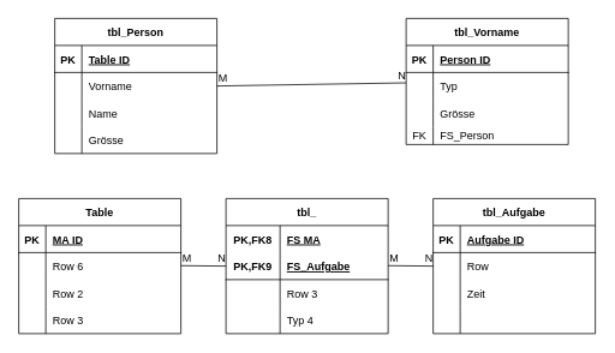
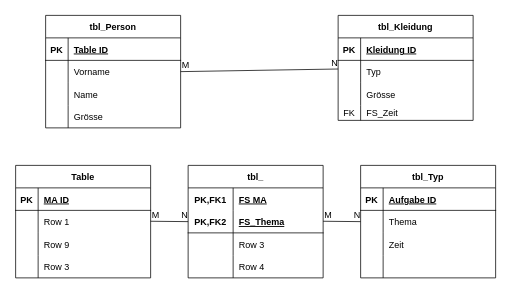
  <mxCell id="0" />
  <mxCell id="1" parent="0" />
  <mxCell id="2" value="tbl_Person" style="shape=table;startSize=30;container=1;collapsible=1;childLayout=tableLayout;fixedRows=1;rowLines=0;fontStyle=1;align=center;resizeLast=1;" vertex="1" parent="1"><mxGeometry x="60" y="20" width="180" height="150" as="geometry" /></mxCell>
  <mxCell id="3" value="" style="shape=tableRow;horizontal=0;startSize=0;swimlaneHead=0;swimlaneBody=0;fillColor=none;collapsible=0;dropTarget=0;points=[[0,0.5],[1,0.5]];portConstraint=eastwest;top=0;left=0;right=0;bottom=1;" vertex="1" parent="2"><mxGeometry y="30" width="180" height="30" as="geometry" /></mxCell>
  <mxCell id="4" value="PK" style="shape=partialRectangle;connectable=0;fillColor=none;top=0;left=0;bottom=0;right=0;fontStyle=1;overflow=hidden;" vertex="1" parent="3"><mxGeometry width="30" height="30" as="geometry"><mxRectangle width="30" height="30" as="alternateBounds" /></mxGeometry></mxCell>
  <mxCell id="5" value="Table ID" style="shape=partialRectangle;connectable=0;fillColor=none;top=0;left=0;bottom=0;right=0;align=left;spacingLeft=6;fontStyle=5;overflow=hidden;" vertex="1" parent="3"><mxGeometry x="30" width="150" height="30" as="geometry"><mxRectangle width="150" height="30" as="alternateBounds" /></mxGeometry></mxCell>
  <mxCell id="6" value="" style="shape=tableRow;horizontal=0;startSize=0;swimlaneHead=0;swimlaneBody=0;fillColor=none;collapsible=0;dropTarget=0;points=[[0,0.5],[1,0.5]];portConstraint=eastwest;top=0;left=0;right=0;bottom=0;" vertex="1" parent="2"><mxGeometry y="60" width="180" height="30" as="geometry" /></mxCell>
  <mxCell id="7" value="" style="shape=partialRectangle;connectable=0;fillColor=none;top=0;left=0;bottom=0;right=0;editable=1;overflow=hidden;" vertex="1" parent="6"><mxGeometry width="30" height="30" as="geometry"><mxRectangle width="30" height="30" as="alternateBounds" /></mxGeometry></mxCell>
  <mxCell id="8" value="Vorname" style="shape=partialRectangle;connectable=0;fillColor=none;top=0;left=0;bottom=0;right=0;align=left;spacingLeft=6;overflow=hidden;" vertex="1" parent="6"><mxGeometry x="30" width="150" height="30" as="geometry"><mxRectangle width="150" height="30" as="alternateBounds" /></mxGeometry></mxCell>
  <mxCell id="9" value="" style="shape=tableRow;horizontal=0;startSize=0;swimlaneHead=0;swimlaneBody=0;fillColor=none;collapsible=0;dropTarget=0;points=[[0,0.5],[1,0.5]];portConstraint=eastwest;top=0;left=0;right=0;bottom=0;" vertex="1" parent="2"><mxGeometry y="90" width="180" height="30" as="geometry" /></mxCell>
  <mxCell id="10" value="" style="shape=partialRectangle;connectable=0;fillColor=none;top=0;left=0;bottom=0;right=0;editable=1;overflow=hidden;" vertex="1" parent="9"><mxGeometry width="30" height="30" as="geometry"><mxRectangle width="30" height="30" as="alternateBounds" /></mxGeometry></mxCell>
  <mxCell id="11" value="Name" style="shape=partialRectangle;connectable=0;fillColor=none;top=0;left=0;bottom=0;right=0;align=left;spacingLeft=6;overflow=hidden;" vertex="1" parent="9"><mxGeometry x="30" width="150" height="30" as="geometry"><mxRectangle width="150" height="30" as="alternateBounds" /></mxGeometry></mxCell>
  <mxCell id="12" value="" style="shape=tableRow;horizontal=0;startSize=0;swimlaneHead=0;swimlaneBody=0;fillColor=none;collapsible=0;dropTarget=0;points=[[0,0.5],[1,0.5]];portConstraint=eastwest;top=0;left=0;right=0;bottom=0;" vertex="1" parent="2"><mxGeometry y="120" width="180" height="30" as="geometry" /></mxCell>
  <mxCell id="13" value="" style="shape=partialRectangle;connectable=0;fillColor=none;top=0;left=0;bottom=0;right=0;editable=1;overflow=hidden;" vertex="1" parent="12"><mxGeometry width="30" height="30" as="geometry"><mxRectangle width="30" height="30" as="alternateBounds" /></mxGeometry></mxCell>
  <mxCell id="14" value="Grösse" style="shape=partialRectangle;connectable=0;fillColor=none;top=0;left=0;bottom=0;right=0;align=left;spacingLeft=6;overflow=hidden;" vertex="1" parent="12"><mxGeometry x="30" width="150" height="30" as="geometry"><mxRectangle width="150" height="30" as="alternateBounds" /></mxGeometry></mxCell>
  <mxCell id="15" value="" style="endArrow=none;html=1;rounded=0;exitX=1;exitY=0.5;exitDx=0;exitDy=0;" edge="1" parent="1" source="6" target="18"><mxGeometry relative="1" as="geometry"><mxPoint x="360" y="70" as="sourcePoint" /><mxPoint x="520" y="70" as="targetPoint" /><Array as="points" /></mxGeometry></mxCell>
  <mxCell id="16" value="M" style="resizable=0;html=1;align=left;verticalAlign=bottom;" connectable="0" vertex="1" parent="15"><mxGeometry x="-1" relative="1" as="geometry" /></mxCell>
  <mxCell id="17" value="N" style="resizable=0;html=1;align=right;verticalAlign=bottom;" connectable="0" vertex="1" parent="15"><mxGeometry x="1" relative="1" as="geometry" /></mxCell>
- <mxCell id="18" value="tbl_Vorname" style="shape=table;startSize=30;container=1;collapsible=1;childLayout=tableLayout;fixedRows=1;rowLines=0;fontStyle=1;align=center;resizeLast=1;" vertex="1" parent="1"><mxGeometry x="450" y="20" width="180" height="140" as="geometry" /></mxCell>
+ <mxCell id="18" value="tbl_Kleidung" style="shape=table;startSize=30;container=1;collapsible=1;childLayout=tableLayout;fixedRows=1;rowLines=0;fontStyle=1;align=center;resizeLast=1;" vertex="1" parent="1"><mxGeometry x="450" y="20" width="180" height="140" as="geometry" /></mxCell>
  <mxCell id="19" value="" style="shape=tableRow;horizontal=0;startSize=0;swimlaneHead=0;swimlaneBody=0;fillColor=none;collapsible=0;dropTarget=0;points=[[0,0.5],[1,0.5]];portConstraint=eastwest;top=0;left=0;right=0;bottom=1;" vertex="1" parent="18"><mxGeometry y="30" width="180" height="30" as="geometry" /></mxCell>
  <mxCell id="20" value="PK" style="shape=partialRectangle;connectable=0;fillColor=none;top=0;left=0;bottom=0;right=0;fontStyle=1;overflow=hidden;" vertex="1" parent="19"><mxGeometry width="30" height="30" as="geometry"><mxRectangle width="30" height="30" as="alternateBounds" /></mxGeometry></mxCell>
- <mxCell id="21" value="Person ID" style="shape=partialRectangle;connectable=0;fillColor=none;top=0;left=0;bottom=0;right=0;align=left;spacingLeft=6;fontStyle=5;overflow=hidden;" vertex="1" parent="19"><mxGeometry x="30" width="150" height="30" as="geometry"><mxRectangle width="150" height="30" as="alternateBounds" /></mxGeometry></mxCell>
+ <mxCell id="21" value="Kleidung ID" style="shape=partialRectangle;connectable=0;fillColor=none;top=0;left=0;bottom=0;right=0;align=left;spacingLeft=6;fontStyle=5;overflow=hidden;" vertex="1" parent="19"><mxGeometry x="30" width="150" height="30" as="geometry"><mxRectangle width="150" height="30" as="alternateBounds" /></mxGeometry></mxCell>
  <mxCell id="22" value="" style="shape=tableRow;horizontal=0;startSize=0;swimlaneHead=0;swimlaneBody=0;fillColor=none;collapsible=0;dropTarget=0;points=[[0,0.5],[1,0.5]];portConstraint=eastwest;top=0;left=0;right=0;bottom=0;" vertex="1" parent="18"><mxGeometry y="60" width="180" height="30" as="geometry" /></mxCell>
  <mxCell id="23" value="" style="shape=partialRectangle;connectable=0;fillColor=none;top=0;left=0;bottom=0;right=0;editable=1;overflow=hidden;" vertex="1" parent="22"><mxGeometry width="30" height="30" as="geometry"><mxRectangle width="30" height="30" as="alternateBounds" /></mxGeometry></mxCell>
  <mxCell id="24" value="Typ" style="shape=partialRectangle;connectable=0;fillColor=none;top=0;left=0;bottom=0;right=0;align=left;spacingLeft=6;overflow=hidden;" vertex="1" parent="22"><mxGeometry x="30" width="150" height="30" as="geometry"><mxRectangle width="150" height="30" as="alternateBounds" /></mxGeometry></mxCell>
  <mxCell id="25" value="" style="shape=tableRow;horizontal=0;startSize=0;swimlaneHead=0;swimlaneBody=0;fillColor=none;collapsible=0;dropTarget=0;points=[[0,0.5],[1,0.5]];portConstraint=eastwest;top=0;left=0;right=0;bottom=0;" vertex="1" parent="18"><mxGeometry y="90" width="180" height="30" as="geometry" /></mxCell>
  <mxCell id="26" value="" style="shape=partialRectangle;connectable=0;fillColor=none;top=0;left=0;bottom=0;right=0;editable=1;overflow=hidden;" vertex="1" parent="25"><mxGeometry width="30" height="30" as="geometry"><mxRectangle width="30" height="30" as="alternateBounds" /></mxGeometry></mxCell>
  <mxCell id="27" value="Grösse" style="shape=partialRectangle;connectable=0;fillColor=none;top=0;left=0;bottom=0;right=0;align=left;spacingLeft=6;overflow=hidden;" vertex="1" parent="25"><mxGeometry x="30" width="150" height="30" as="geometry"><mxRectangle width="150" height="30" as="alternateBounds" /></mxGeometry></mxCell>
  <mxCell id="28" value="" style="shape=tableRow;horizontal=0;startSize=0;swimlaneHead=0;swimlaneBody=0;fillColor=none;collapsible=0;dropTarget=0;points=[[0,0.5],[1,0.5]];portConstraint=eastwest;top=0;left=0;right=0;bottom=0;" vertex="1" parent="18"><mxGeometry y="120" width="180" height="20" as="geometry" /></mxCell>
  <mxCell id="29" value="FK" style="shape=partialRectangle;connectable=0;fillColor=none;top=0;left=0;bottom=0;right=0;editable=1;overflow=hidden;" vertex="1" parent="28"><mxGeometry width="30" height="20" as="geometry"><mxRectangle width="30" height="20" as="alternateBounds" /></mxGeometry></mxCell>
- <mxCell id="30" value="FS_Person" style="shape=partialRectangle;connectable=0;fillColor=none;top=0;left=0;bottom=0;right=0;align=left;spacingLeft=6;overflow=hidden;" vertex="1" parent="28"><mxGeometry x="30" width="150" height="20" as="geometry"><mxRectangle width="150" height="20" as="alternateBounds" /></mxGeometry></mxCell>
+ <mxCell id="30" value="FS_Zeit" style="shape=partialRectangle;connectable=0;fillColor=none;top=0;left=0;bottom=0;right=0;align=left;spacingLeft=6;overflow=hidden;" vertex="1" parent="28"><mxGeometry x="30" width="150" height="20" as="geometry"><mxRectangle width="150" height="20" as="alternateBounds" /></mxGeometry></mxCell>
  <mxCell id="31" value="Table" style="shape=table;startSize=30;container=1;collapsible=1;childLayout=tableLayout;fixedRows=1;rowLines=0;fontStyle=1;align=center;resizeLast=1;" vertex="1" parent="1"><mxGeometry x="20" y="220" width="180" height="150" as="geometry" /></mxCell>
  <mxCell id="32" value="" style="shape=tableRow;horizontal=0;startSize=0;swimlaneHead=0;swimlaneBody=0;fillColor=none;collapsible=0;dropTarget=0;points=[[0,0.5],[1,0.5]];portConstraint=eastwest;top=0;left=0;right=0;bottom=1;" vertex="1" parent="31"><mxGeometry y="30" width="180" height="30" as="geometry" /></mxCell>
  <mxCell id="33" value="PK" style="shape=partialRectangle;connectable=0;fillColor=none;top=0;left=0;bottom=0;right=0;fontStyle=1;overflow=hidden;" vertex="1" parent="32"><mxGeometry width="30" height="30" as="geometry"><mxRectangle width="30" height="30" as="alternateBounds" /></mxGeometry></mxCell>
  <mxCell id="34" value="MA ID" style="shape=partialRectangle;connectable=0;fillColor=none;top=0;left=0;bottom=0;right=0;align=left;spacingLeft=6;fontStyle=5;overflow=hidden;" vertex="1" parent="32"><mxGeometry x="30" width="150" height="30" as="geometry"><mxRectangle width="150" height="30" as="alternateBounds" /></mxGeometry></mxCell>
  <mxCell id="35" value="" style="shape=tableRow;horizontal=0;startSize=0;swimlaneHead=0;swimlaneBody=0;fillColor=none;collapsible=0;dropTarget=0;points=[[0,0.5],[1,0.5]];portConstraint=eastwest;top=0;left=0;right=0;bottom=0;" vertex="1" parent="31"><mxGeometry y="60" width="180" height="30" as="geometry" /></mxCell>
  <mxCell id="36" value="" style="shape=partialRectangle;connectable=0;fillColor=none;top=0;left=0;bottom=0;right=0;editable=1;overflow=hidden;" vertex="1" parent="35"><mxGeometry width="30" height="30" as="geometry"><mxRectangle width="30" height="30" as="alternateBounds" /></mxGeometry></mxCell>
- <mxCell id="37" value="Row 6" style="shape=partialRectangle;connectable=0;fillColor=none;top=0;left=0;bottom=0;right=0;align=left;spacingLeft=6;overflow=hidden;" vertex="1" parent="35"><mxGeometry x="30" width="150" height="30" as="geometry"><mxRectangle width="150" height="30" as="alternateBounds" /></mxGeometry></mxCell>
+ <mxCell id="37" value="Row 1" style="shape=partialRectangle;connectable=0;fillColor=none;top=0;left=0;bottom=0;right=0;align=left;spacingLeft=6;overflow=hidden;" vertex="1" parent="35"><mxGeometry x="30" width="150" height="30" as="geometry"><mxRectangle width="150" height="30" as="alternateBounds" /></mxGeometry></mxCell>
  <mxCell id="38" value="" style="shape=tableRow;horizontal=0;startSize=0;swimlaneHead=0;swimlaneBody=0;fillColor=none;collapsible=0;dropTarget=0;points=[[0,0.5],[1,0.5]];portConstraint=eastwest;top=0;left=0;right=0;bottom=0;" vertex="1" parent="31"><mxGeometry y="90" width="180" height="30" as="geometry" /></mxCell>
  <mxCell id="39" value="" style="shape=partialRectangle;connectable=0;fillColor=none;top=0;left=0;bottom=0;right=0;editable=1;overflow=hidden;" vertex="1" parent="38"><mxGeometry width="30" height="30" as="geometry"><mxRectangle width="30" height="30" as="alternateBounds" /></mxGeometry></mxCell>
- <mxCell id="40" value="Row 2" style="shape=partialRectangle;connectable=0;fillColor=none;top=0;left=0;bottom=0;right=0;align=left;spacingLeft=6;overflow=hidden;" vertex="1" parent="38"><mxGeometry x="30" width="150" height="30" as="geometry"><mxRectangle width="150" height="30" as="alternateBounds" /></mxGeometry></mxCell>
+ <mxCell id="40" value="Row 9" style="shape=partialRectangle;connectable=0;fillColor=none;top=0;left=0;bottom=0;right=0;align=left;spacingLeft=6;overflow=hidden;" vertex="1" parent="38"><mxGeometry x="30" width="150" height="30" as="geometry"><mxRectangle width="150" height="30" as="alternateBounds" /></mxGeometry></mxCell>
  <mxCell id="41" value="" style="shape=tableRow;horizontal=0;startSize=0;swimlaneHead=0;swimlaneBody=0;fillColor=none;collapsible=0;dropTarget=0;points=[[0,0.5],[1,0.5]];portConstraint=eastwest;top=0;left=0;right=0;bottom=0;" vertex="1" parent="31"><mxGeometry y="120" width="180" height="30" as="geometry" /></mxCell>
  <mxCell id="42" value="" style="shape=partialRectangle;connectable=0;fillColor=none;top=0;left=0;bottom=0;right=0;editable=1;overflow=hidden;" vertex="1" parent="41"><mxGeometry width="30" height="30" as="geometry"><mxRectangle width="30" height="30" as="alternateBounds" /></mxGeometry></mxCell>
  <mxCell id="43" value="Row 3" style="shape=partialRectangle;connectable=0;fillColor=none;top=0;left=0;bottom=0;right=0;align=left;spacingLeft=6;overflow=hidden;" vertex="1" parent="41"><mxGeometry x="30" width="150" height="30" as="geometry"><mxRectangle width="150" height="30" as="alternateBounds" /></mxGeometry></mxCell>
  <mxCell id="44" value="tbl_" style="shape=table;startSize=30;container=1;collapsible=1;childLayout=tableLayout;fixedRows=1;rowLines=0;fontStyle=1;align=center;resizeLast=1;" vertex="1" parent="1"><mxGeometry x="250" y="220" width="180" height="150" as="geometry" /></mxCell>
  <mxCell id="45" value="" style="shape=tableRow;horizontal=0;startSize=0;swimlaneHead=0;swimlaneBody=0;fillColor=none;collapsible=0;dropTarget=0;points=[[0,0.5],[1,0.5]];portConstraint=eastwest;top=0;left=0;right=0;bottom=0;" vertex="1" parent="44"><mxGeometry y="30" width="180" height="30" as="geometry" /></mxCell>
- <mxCell id="46" value="PK,FK8" style="shape=partialRectangle;connectable=0;fillColor=none;top=0;left=0;bottom=0;right=0;fontStyle=1;overflow=hidden;" vertex="1" parent="45"><mxGeometry width="60" height="30" as="geometry"><mxRectangle width="60" height="30" as="alternateBounds" /></mxGeometry></mxCell>
+ <mxCell id="46" value="PK,FK1" style="shape=partialRectangle;connectable=0;fillColor=none;top=0;left=0;bottom=0;right=0;fontStyle=1;overflow=hidden;" vertex="1" parent="45"><mxGeometry width="60" height="30" as="geometry"><mxRectangle width="60" height="30" as="alternateBounds" /></mxGeometry></mxCell>
  <mxCell id="47" value="FS MA" style="shape=partialRectangle;connectable=0;fillColor=none;top=0;left=0;bottom=0;right=0;align=left;spacingLeft=6;fontStyle=5;overflow=hidden;" vertex="1" parent="45"><mxGeometry x="60" width="120" height="30" as="geometry"><mxRectangle width="120" height="30" as="alternateBounds" /></mxGeometry></mxCell>
  <mxCell id="48" value="" style="shape=tableRow;horizontal=0;startSize=0;swimlaneHead=0;swimlaneBody=0;fillColor=none;collapsible=0;dropTarget=0;points=[[0,0.5],[1,0.5]];portConstraint=eastwest;top=0;left=0;right=0;bottom=1;" vertex="1" parent="44"><mxGeometry y="60" width="180" height="30" as="geometry" /></mxCell>
- <mxCell id="49" value="PK,FK9" style="shape=partialRectangle;connectable=0;fillColor=none;top=0;left=0;bottom=0;right=0;fontStyle=1;overflow=hidden;" vertex="1" parent="48"><mxGeometry width="60" height="30" as="geometry"><mxRectangle width="60" height="30" as="alternateBounds" /></mxGeometry></mxCell>
- <mxCell id="50" value="FS_Aufgabe" style="shape=partialRectangle;connectable=0;fillColor=none;top=0;left=0;bottom=0;right=0;align=left;spacingLeft=6;fontStyle=5;overflow=hidden;" vertex="1" parent="48"><mxGeometry x="60" width="120" height="30" as="geometry"><mxRectangle width="120" height="30" as="alternateBounds" /></mxGeometry></mxCell>
+ <mxCell id="49" value="PK,FK2" style="shape=partialRectangle;connectable=0;fillColor=none;top=0;left=0;bottom=0;right=0;fontStyle=1;overflow=hidden;" vertex="1" parent="48"><mxGeometry width="60" height="30" as="geometry"><mxRectangle width="60" height="30" as="alternateBounds" /></mxGeometry></mxCell>
+ <mxCell id="50" value="FS_Thema" style="shape=partialRectangle;connectable=0;fillColor=none;top=0;left=0;bottom=0;right=0;align=left;spacingLeft=6;fontStyle=5;overflow=hidden;" vertex="1" parent="48"><mxGeometry x="60" width="120" height="30" as="geometry"><mxRectangle width="120" height="30" as="alternateBounds" /></mxGeometry></mxCell>
  <mxCell id="51" value="" style="shape=tableRow;horizontal=0;startSize=0;swimlaneHead=0;swimlaneBody=0;fillColor=none;collapsible=0;dropTarget=0;points=[[0,0.5],[1,0.5]];portConstraint=eastwest;top=0;left=0;right=0;bottom=0;" vertex="1" parent="44"><mxGeometry y="90" width="180" height="30" as="geometry" /></mxCell>
  <mxCell id="52" value="" style="shape=partialRectangle;connectable=0;fillColor=none;top=0;left=0;bottom=0;right=0;editable=1;overflow=hidden;" vertex="1" parent="51"><mxGeometry width="60" height="30" as="geometry"><mxRectangle width="60" height="30" as="alternateBounds" /></mxGeometry></mxCell>
  <mxCell id="53" value="Row 3" style="shape=partialRectangle;connectable=0;fillColor=none;top=0;left=0;bottom=0;right=0;align=left;spacingLeft=6;overflow=hidden;" vertex="1" parent="51"><mxGeometry x="60" width="120" height="30" as="geometry"><mxRectangle width="120" height="30" as="alternateBounds" /></mxGeometry></mxCell>
  <mxCell id="54" value="" style="shape=tableRow;horizontal=0;startSize=0;swimlaneHead=0;swimlaneBody=0;fillColor=none;collapsible=0;dropTarget=0;points=[[0,0.5],[1,0.5]];portConstraint=eastwest;top=0;left=0;right=0;bottom=0;" vertex="1" parent="44"><mxGeometry y="120" width="180" height="30" as="geometry" /></mxCell>
  <mxCell id="55" value="" style="shape=partialRectangle;connectable=0;fillColor=none;top=0;left=0;bottom=0;right=0;editable=1;overflow=hidden;" vertex="1" parent="54"><mxGeometry width="60" height="30" as="geometry"><mxRectangle width="60" height="30" as="alternateBounds" /></mxGeometry></mxCell>
- <mxCell id="56" value="Typ 4" style="shape=partialRectangle;connectable=0;fillColor=none;top=0;left=0;bottom=0;right=0;align=left;spacingLeft=6;overflow=hidden;" vertex="1" parent="54"><mxGeometry x="60" width="120" height="30" as="geometry"><mxRectangle width="120" height="30" as="alternateBounds" /></mxGeometry></mxCell>
- <mxCell id="57" value="tbl_Aufgabe" style="shape=table;startSize=30;container=1;collapsible=1;childLayout=tableLayout;fixedRows=1;rowLines=0;fontStyle=1;align=center;resizeLast=1;" vertex="1" parent="1"><mxGeometry x="480" y="220" width="180" height="150" as="geometry" /></mxCell>
+ <mxCell id="56" value="Row 4" style="shape=partialRectangle;connectable=0;fillColor=none;top=0;left=0;bottom=0;right=0;align=left;spacingLeft=6;overflow=hidden;" vertex="1" parent="54"><mxGeometry x="60" width="120" height="30" as="geometry"><mxRectangle width="120" height="30" as="alternateBounds" /></mxGeometry></mxCell>
+ <mxCell id="57" value="tbl_Typ" style="shape=table;startSize=30;container=1;collapsible=1;childLayout=tableLayout;fixedRows=1;rowLines=0;fontStyle=1;align=center;resizeLast=1;" vertex="1" parent="1"><mxGeometry x="480" y="220" width="180" height="150" as="geometry" /></mxCell>
  <mxCell id="58" value="" style="shape=tableRow;horizontal=0;startSize=0;swimlaneHead=0;swimlaneBody=0;fillColor=none;collapsible=0;dropTarget=0;points=[[0,0.5],[1,0.5]];portConstraint=eastwest;top=0;left=0;right=0;bottom=1;" vertex="1" parent="57"><mxGeometry y="30" width="180" height="30" as="geometry" /></mxCell>
  <mxCell id="59" value="PK" style="shape=partialRectangle;connectable=0;fillColor=none;top=0;left=0;bottom=0;right=0;fontStyle=1;overflow=hidden;" vertex="1" parent="58"><mxGeometry width="30" height="30" as="geometry"><mxRectangle width="30" height="30" as="alternateBounds" /></mxGeometry></mxCell>
  <mxCell id="60" value="Aufgabe ID" style="shape=partialRectangle;connectable=0;fillColor=none;top=0;left=0;bottom=0;right=0;align=left;spacingLeft=6;fontStyle=5;overflow=hidden;" vertex="1" parent="58"><mxGeometry x="30" width="150" height="30" as="geometry"><mxRectangle width="150" height="30" as="alternateBounds" /></mxGeometry></mxCell>
  <mxCell id="61" value="" style="shape=tableRow;horizontal=0;startSize=0;swimlaneHead=0;swimlaneBody=0;fillColor=none;collapsible=0;dropTarget=0;points=[[0,0.5],[1,0.5]];portConstraint=eastwest;top=0;left=0;right=0;bottom=0;" vertex="1" parent="57"><mxGeometry y="60" width="180" height="30" as="geometry" /></mxCell>
  <mxCell id="62" value="" style="shape=partialRectangle;connectable=0;fillColor=none;top=0;left=0;bottom=0;right=0;editable=1;overflow=hidden;" vertex="1" parent="61"><mxGeometry width="30" height="30" as="geometry"><mxRectangle width="30" height="30" as="alternateBounds" /></mxGeometry></mxCell>
- <mxCell id="63" value="Row" style="shape=partialRectangle;connectable=0;fillColor=none;top=0;left=0;bottom=0;right=0;align=left;spacingLeft=6;overflow=hidden;" vertex="1" parent="61"><mxGeometry x="30" width="150" height="30" as="geometry"><mxRectangle width="150" height="30" as="alternateBounds" /></mxGeometry></mxCell>
+ <mxCell id="63" value="Thema" style="shape=partialRectangle;connectable=0;fillColor=none;top=0;left=0;bottom=0;right=0;align=left;spacingLeft=6;overflow=hidden;" vertex="1" parent="61"><mxGeometry x="30" width="150" height="30" as="geometry"><mxRectangle width="150" height="30" as="alternateBounds" /></mxGeometry></mxCell>
  <mxCell id="64" value="" style="shape=tableRow;horizontal=0;startSize=0;swimlaneHead=0;swimlaneBody=0;fillColor=none;collapsible=0;dropTarget=0;points=[[0,0.5],[1,0.5]];portConstraint=eastwest;top=0;left=0;right=0;bottom=0;" vertex="1" parent="57"><mxGeometry y="90" width="180" height="30" as="geometry" /></mxCell>
  <mxCell id="65" value="" style="shape=partialRectangle;connectable=0;fillColor=none;top=0;left=0;bottom=0;right=0;editable=1;overflow=hidden;" vertex="1" parent="64"><mxGeometry width="30" height="30" as="geometry"><mxRectangle width="30" height="30" as="alternateBounds" /></mxGeometry></mxCell>
  <mxCell id="66" value="Zeit" style="shape=partialRectangle;connectable=0;fillColor=none;top=0;left=0;bottom=0;right=0;align=left;spacingLeft=6;overflow=hidden;" vertex="1" parent="64"><mxGeometry x="30" width="150" height="30" as="geometry"><mxRectangle width="150" height="30" as="alternateBounds" /></mxGeometry></mxCell>
  <mxCell id="67" value="" style="shape=tableRow;horizontal=0;startSize=0;swimlaneHead=0;swimlaneBody=0;fillColor=none;collapsible=0;dropTarget=0;points=[[0,0.5],[1,0.5]];portConstraint=eastwest;top=0;left=0;right=0;bottom=0;" vertex="1" parent="57"><mxGeometry y="120" width="180" height="30" as="geometry" /></mxCell>
  <mxCell id="68" value="" style="shape=partialRectangle;connectable=0;fillColor=none;top=0;left=0;bottom=0;right=0;editable=1;overflow=hidden;" vertex="1" parent="67"><mxGeometry width="30" height="30" as="geometry"><mxRectangle width="30" height="30" as="alternateBounds" /></mxGeometry></mxCell>
  <mxCell id="69" value="" style="shape=partialRectangle;connectable=0;fillColor=none;top=0;left=0;bottom=0;right=0;align=left;spacingLeft=6;overflow=hidden;" vertex="1" parent="67"><mxGeometry x="30" width="150" height="30" as="geometry"><mxRectangle width="150" height="30" as="alternateBounds" /></mxGeometry></mxCell>
  <mxCell id="70" value="" style="endArrow=none;html=1;rounded=0;" edge="1" parent="1"><mxGeometry relative="1" as="geometry"><mxPoint x="200" y="294.5" as="sourcePoint" /><mxPoint x="250" y="295" as="targetPoint" /></mxGeometry></mxCell>
  <mxCell id="71" value="M" style="resizable=0;html=1;align=left;verticalAlign=bottom;" connectable="0" vertex="1" parent="70"><mxGeometry x="-1" relative="1" as="geometry" /></mxCell>
  <mxCell id="72" value="N" style="resizable=0;html=1;align=right;verticalAlign=bottom;" connectable="0" vertex="1" parent="70"><mxGeometry x="1" relative="1" as="geometry" /></mxCell>
  <mxCell id="73" value="" style="endArrow=none;html=1;rounded=0;" edge="1" parent="1"><mxGeometry relative="1" as="geometry"><mxPoint x="430" y="294.5" as="sourcePoint" /><mxPoint x="480" y="295" as="targetPoint" /></mxGeometry></mxCell>
  <mxCell id="74" value="M" style="resizable=0;html=1;align=left;verticalAlign=bottom;" connectable="0" vertex="1" parent="73"><mxGeometry x="-1" relative="1" as="geometry" /></mxCell>
  <mxCell id="75" value="N" style="resizable=0;html=1;align=right;verticalAlign=bottom;" connectable="0" vertex="1" parent="73"><mxGeometry x="1" relative="1" as="geometry" /></mxCell>
